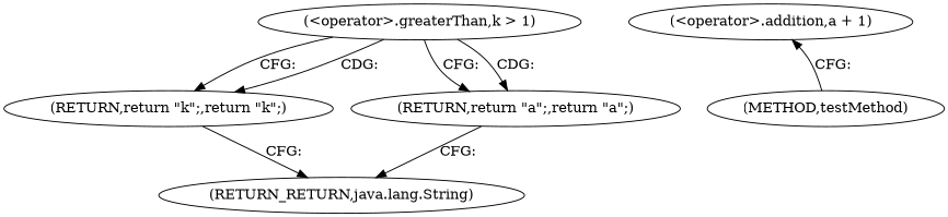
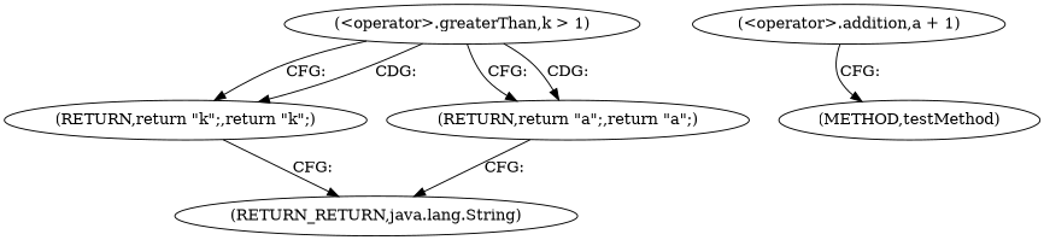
  digraph {
    n1 [label="(<operator>.greaterThan,k > 1)"]
    n2 [label="(RETURN,return \"k\";,return \"k\";)"]
    n3 [label="(RETURN,return \"a\";,return \"a\";)"]
    n4 [label="(<operator>.addition,a + 1)"]
    n5 [label="(RETURN_RETURN,java.lang.String)"]
    n6 [label="(METHOD,testMethod)"]
    n1 -> n2 [label="CFG: "]
    n1 -> n2 [label="CDG: "]
    n1 -> n3 [label="CFG: "]
    n1 -> n3 [label="CDG: "]
    n2 -> n5 [label="CFG: "]
    n3 -> n5 [label="CFG: "]
-   n6 -> n4 [label="CFG: "]
+   n4 -> n6 [label="CFG: "]
  }
